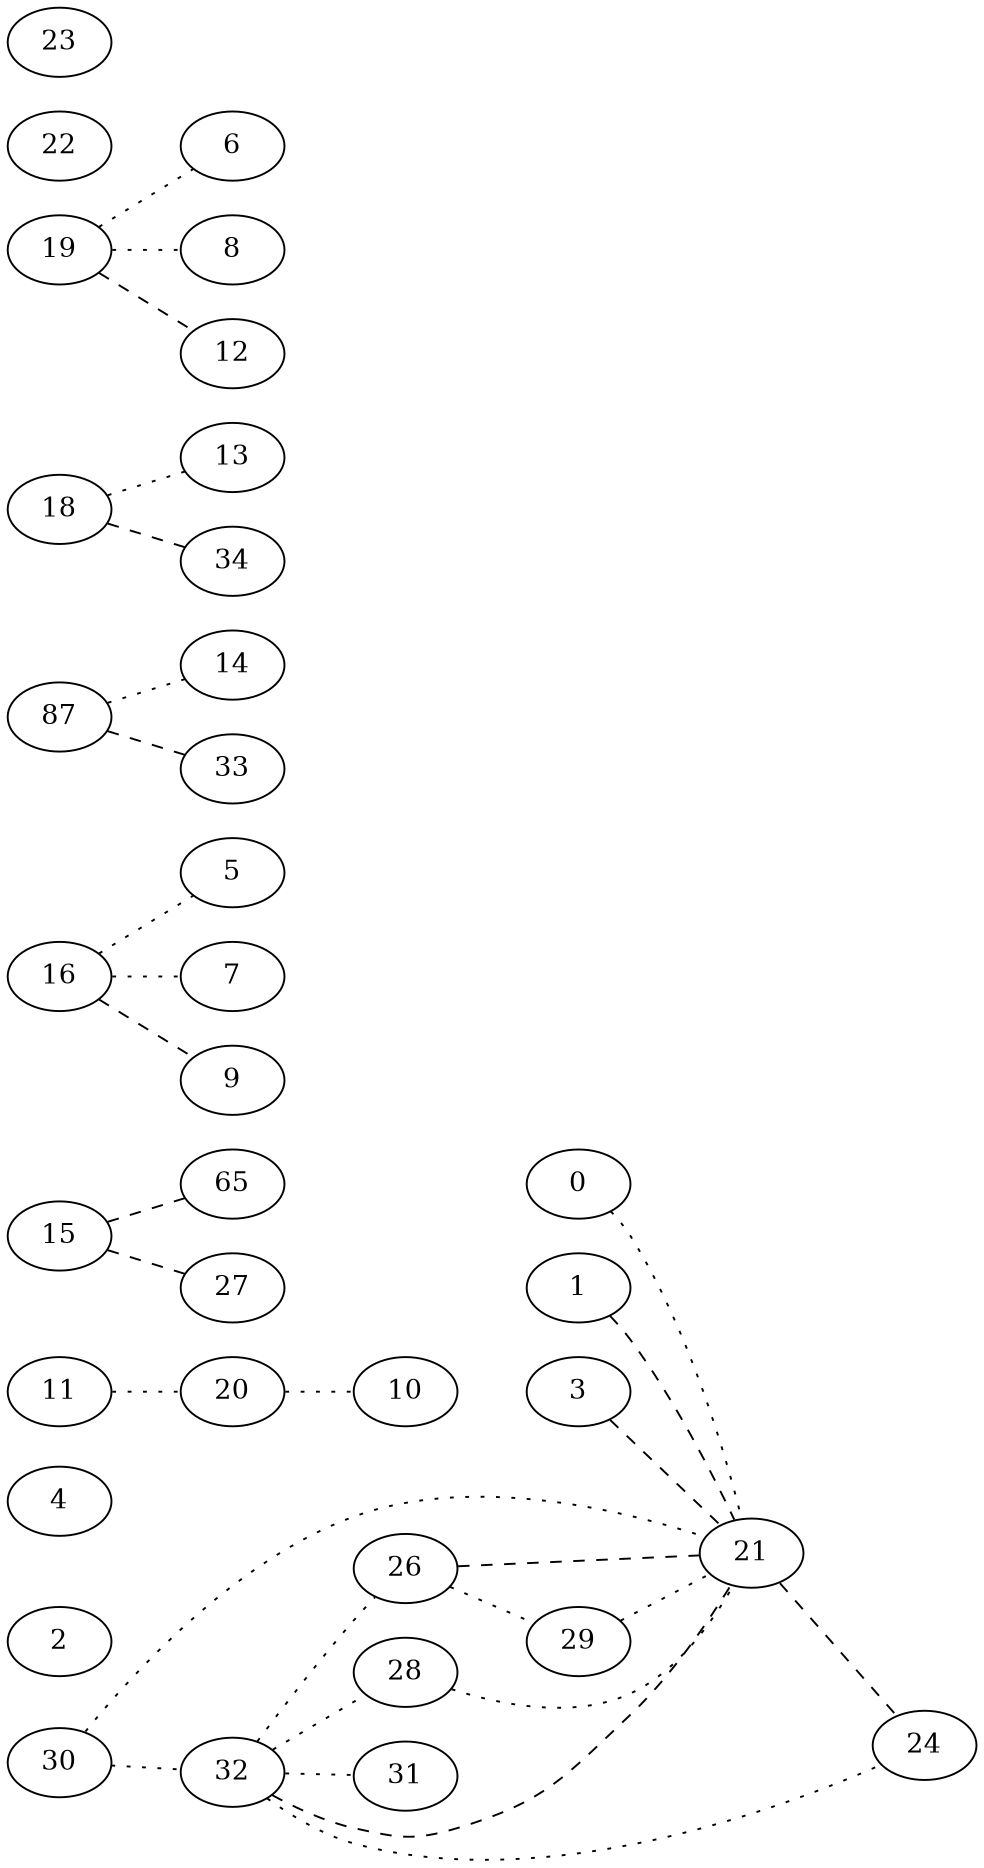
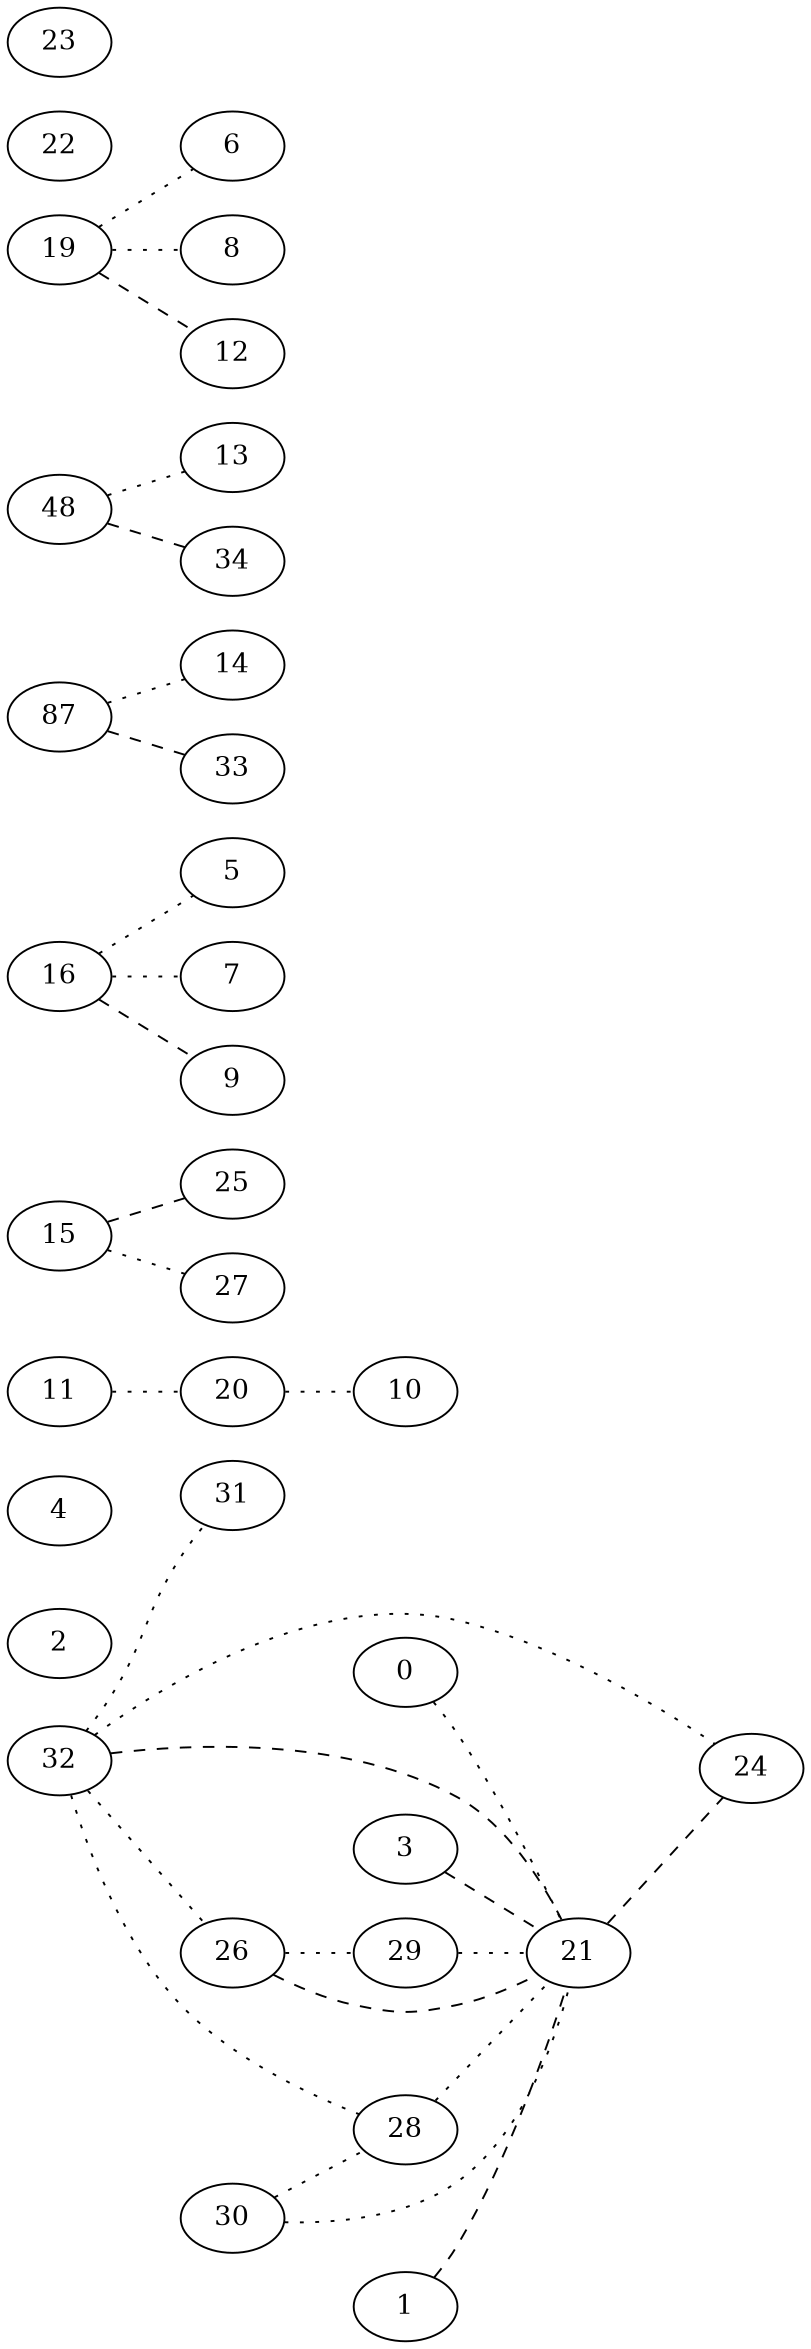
  graph {
    rankdir=LR
    edge [style=dotted]
    0
    21
    24
    1
    2
    3
    4
    11
    20
    10
    15
-   25 [label=65]
+   25
    27
    16
    5
    7
    9
    n18 [label=87]
    14
    33
-   18
+   18 [label=48]
    13
    34
    19
    6
    8
    12
    22
    23
    26
    29
    28
    30
    32
    31
    0 -- 21
    21 -- 24 [style=dashed]
    1 -- 21 [style=dashed]
    3 -- 21 [style=dashed]
    11 -- 20
    20 -- 10
    15 -- 25 [style=dashed]
-   15 -- 27 [style=dashed]
+   15 -- 27
    16 -- 5
    16 -- 7
    16 -- 9 [style=dashed]
    n18 -- 14
    n18 -- 33 [style=dashed]
    18 -- 13
    18 -- 34 [style=dashed]
    19 -- 6
    19 -- 8
    19 -- 12 [style=dashed]
    26 -- 21 [style=dashed]
    26 -- 29
    29 -- 21
    28 -- 21
    30 -- 21
-   30 -- 32
+   30 -- 28
    32 -- 21 [style=dashed]
    32 -- 24
    32 -- 26
    32 -- 28
    32 -- 31
  }
